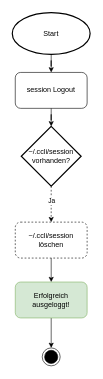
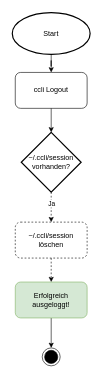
  <mxCell id="0" />
  <mxCell id="1" parent="0" />
  <mxCell id="2" style="edgeStyle=orthogonalEdgeStyle;rounded=0;orthogonalLoop=1;jettySize=auto;html=1;" edge="1" parent="1" source="3" target="4"><mxGeometry relative="1" as="geometry" /></mxCell>
  <mxCell id="3" value="&lt;div&gt;Start&lt;/div&gt;" style="strokeWidth=2;html=1;shape=mxgraph.flowchart.start_1;whiteSpace=wrap;" vertex="1" parent="1"><mxGeometry x="20" y="20" width="130" height="70" as="geometry" /></mxCell>
- <mxCell id="4" value="session Logout" style="rounded=1;whiteSpace=wrap;html=1;" vertex="1" parent="1"><mxGeometry x="25" y="120" width="120" height="60" as="geometry" /></mxCell>
+ <mxCell id="4" value="ccli Logout" style="rounded=1;whiteSpace=wrap;html=1;" vertex="1" parent="1"><mxGeometry x="25" y="120" width="120" height="60" as="geometry" /></mxCell>
  <mxCell id="5" style="edgeStyle=orthogonalEdgeStyle;rounded=0;orthogonalLoop=1;jettySize=auto;html=1;dashed=1;" edge="1" parent="1" source="7" target="13"><mxGeometry relative="1" as="geometry"><mxPoint x="85" y="150" as="sourcePoint" /><mxPoint x="85" y="370" as="targetPoint" /></mxGeometry></mxCell>
  <mxCell id="6" value="Ja" style="edgeLabel;html=1;align=center;verticalAlign=middle;resizable=0;points=[];" vertex="1" connectable="0" parent="5"><mxGeometry x="0.221" y="2" relative="1" as="geometry"><mxPoint x="-2" y="-12.67" as="offset" /></mxGeometry></mxCell>
- <mxCell id="7" value="~/.ccli/session vorhanden?" style="strokeWidth=2;html=1;shape=mxgraph.flowchart.decision;whiteSpace=wrap;" vertex="1" parent="1"><mxGeometry x="35" y="210" width="100" height="100" as="geometry" /></mxCell>
+ <mxCell id="7" value="~/.ccli/session vorhanden?" style="strokeWidth=2;html=1;shape=mxgraph.flowchart.decision;whiteSpace=wrap;" vertex="1" parent="1"><mxGeometry x="35" y="220" width="100" height="100" as="geometry" /></mxCell>
  <mxCell id="8" style="edgeStyle=orthogonalEdgeStyle;rounded=0;orthogonalLoop=1;jettySize=auto;html=1;" edge="1" parent="1" source="4" target="7"><mxGeometry relative="1" as="geometry"><mxPoint x="85" y="170" as="sourcePoint" /><mxPoint x="85" y="390" as="targetPoint" /></mxGeometry></mxCell>
  <mxCell id="9" style="edgeStyle=orthogonalEdgeStyle;rounded=0;orthogonalLoop=1;jettySize=auto;html=1;" edge="1" parent="1" source="10" target="11"><mxGeometry relative="1" as="geometry" /></mxCell>
  <mxCell id="10" value="Erfolgreich ausgeloggt!" style="rounded=1;whiteSpace=wrap;html=1;strokeColor=#82b366;fillColor=#d5e8d4;" vertex="1" parent="1"><mxGeometry x="25" y="470" width="120" height="60" as="geometry" /></mxCell>
  <mxCell id="11" value="" style="ellipse;html=1;shape=endState;fillColor=#000000;" vertex="1" parent="1"><mxGeometry x="70" y="580" width="30" height="30" as="geometry" /></mxCell>
- <mxCell id="12" style="edgeStyle=orthogonalEdgeStyle;rounded=0;orthogonalLoop=1;jettySize=auto;html=1;" edge="1" parent="1" source="13" target="10"><mxGeometry relative="1" as="geometry" /></mxCell>
+ <mxCell id="12" style="edgeStyle=orthogonalEdgeStyle;rounded=0;orthogonalLoop=1;jettySize=auto;html=1;dashed=1;" edge="1" parent="1" source="13" target="10"><mxGeometry relative="1" as="geometry" /></mxCell>
  <mxCell id="13" value="~/.ccli/session löschen" style="rounded=1;whiteSpace=wrap;html=1;dashed=1;" vertex="1" parent="1"><mxGeometry x="25" y="370" width="120" height="60" as="geometry" /></mxCell>
